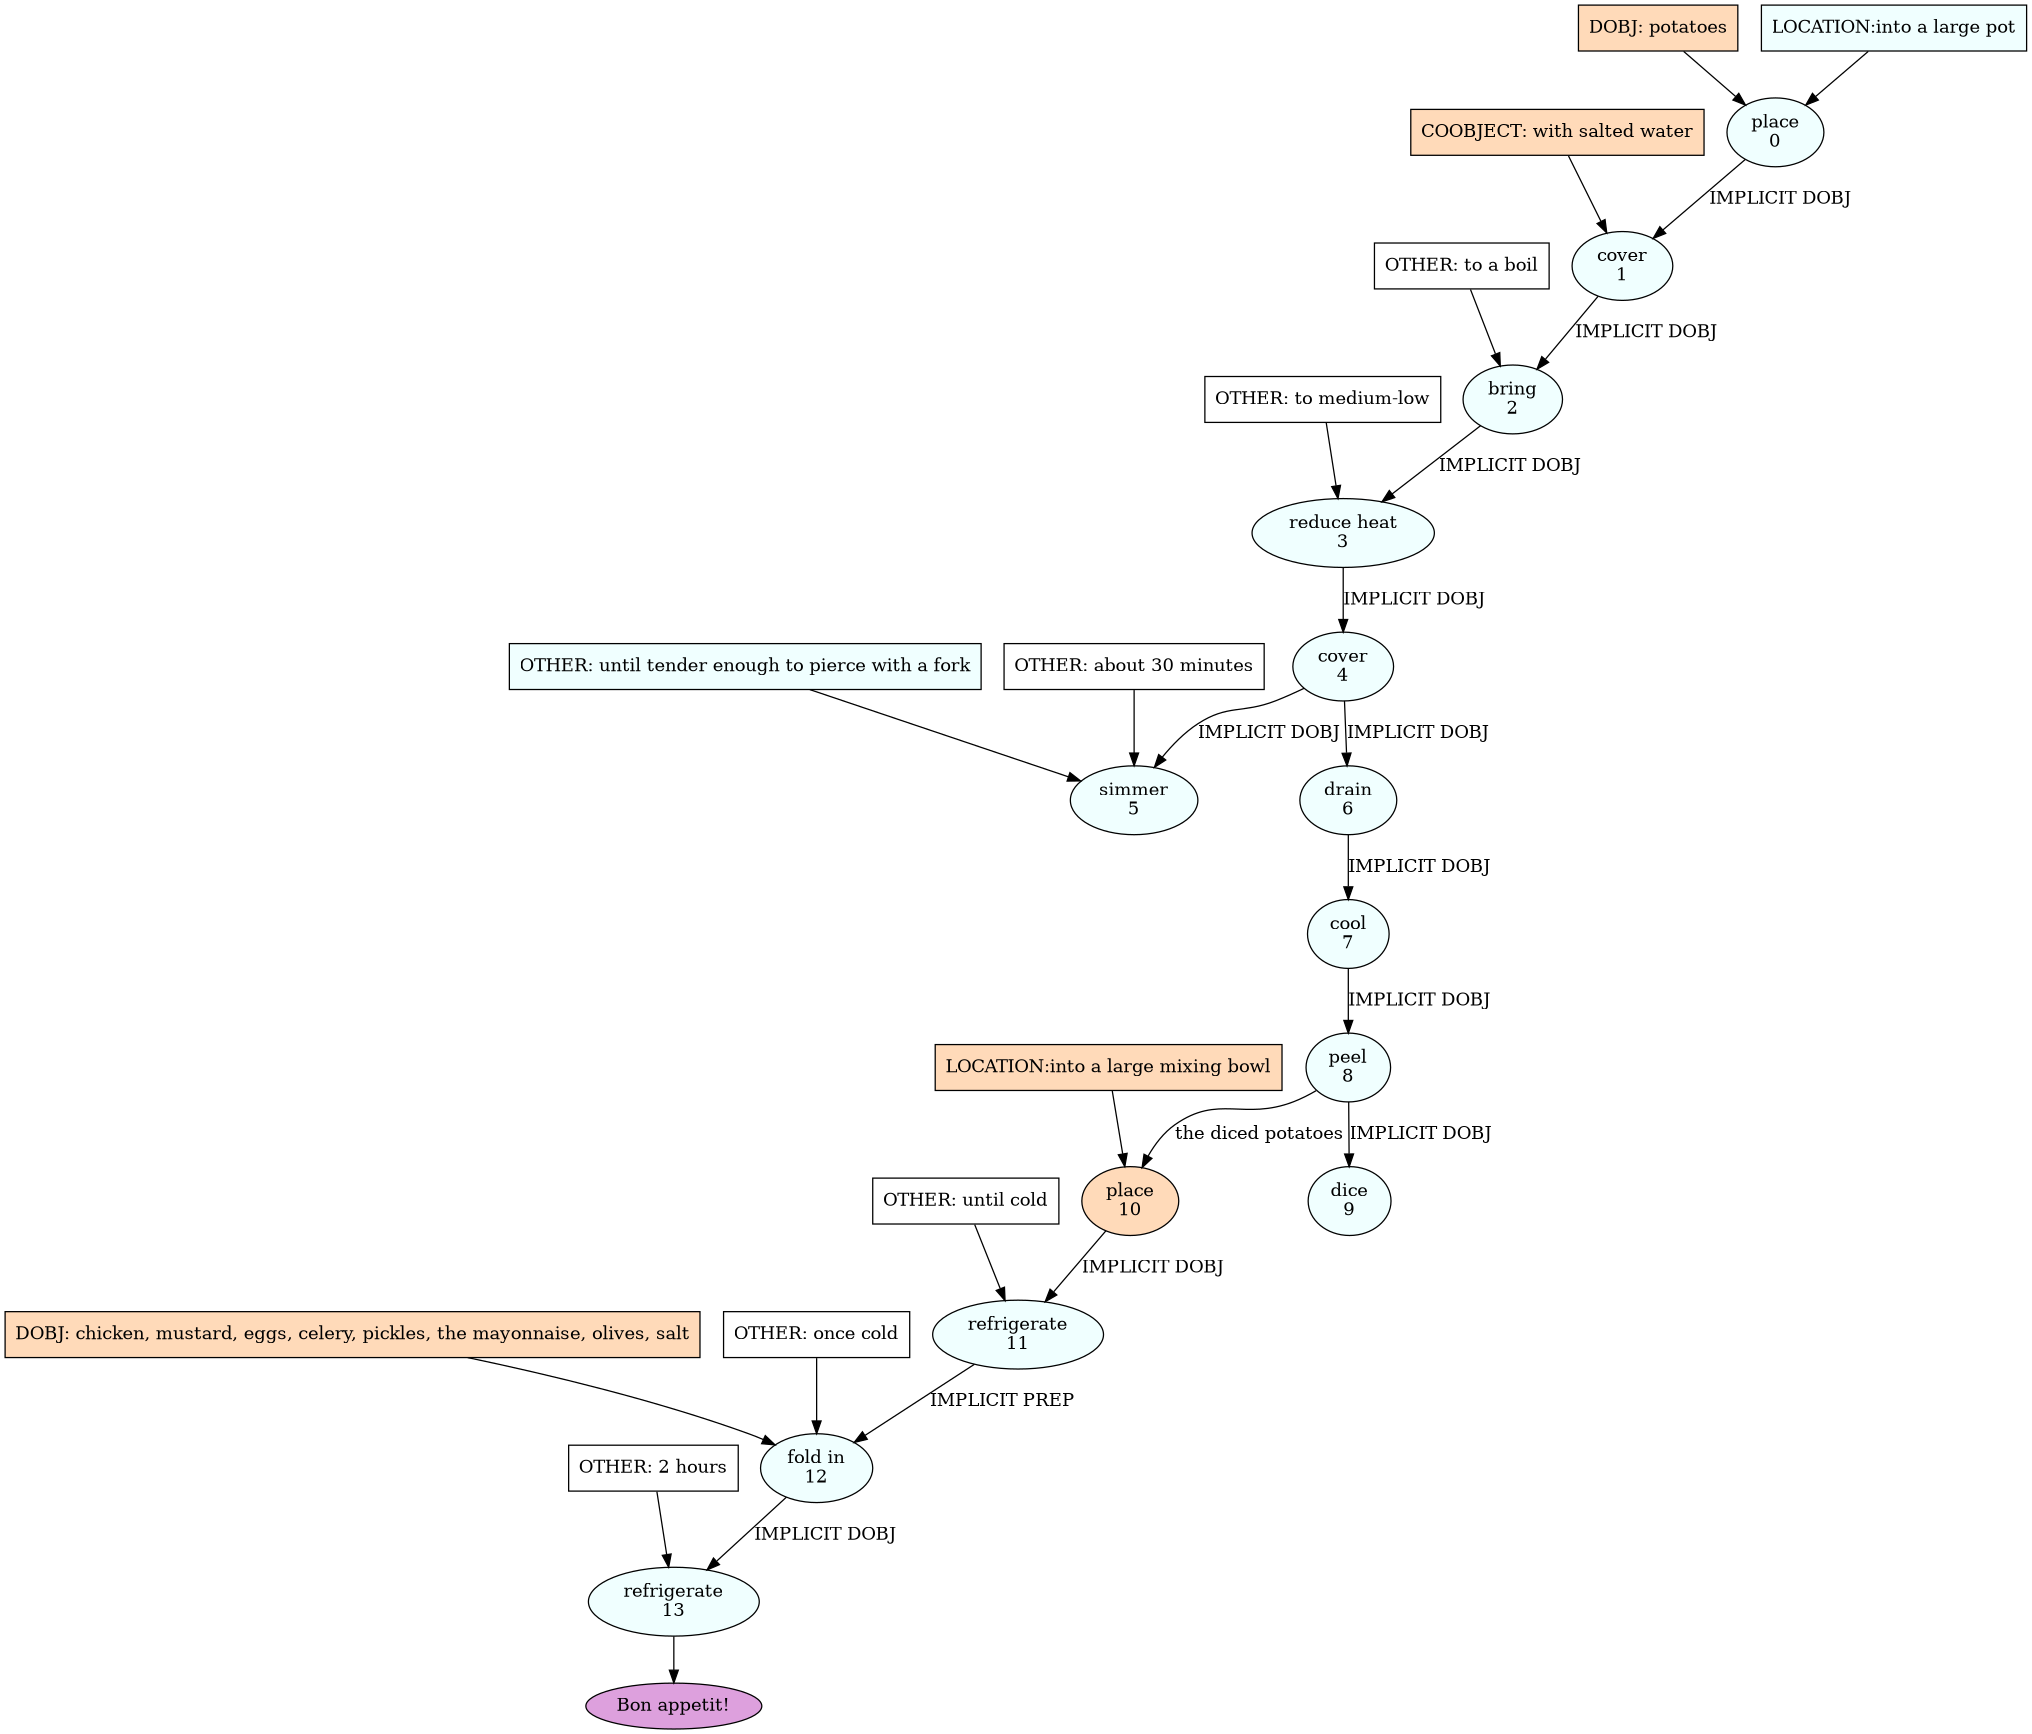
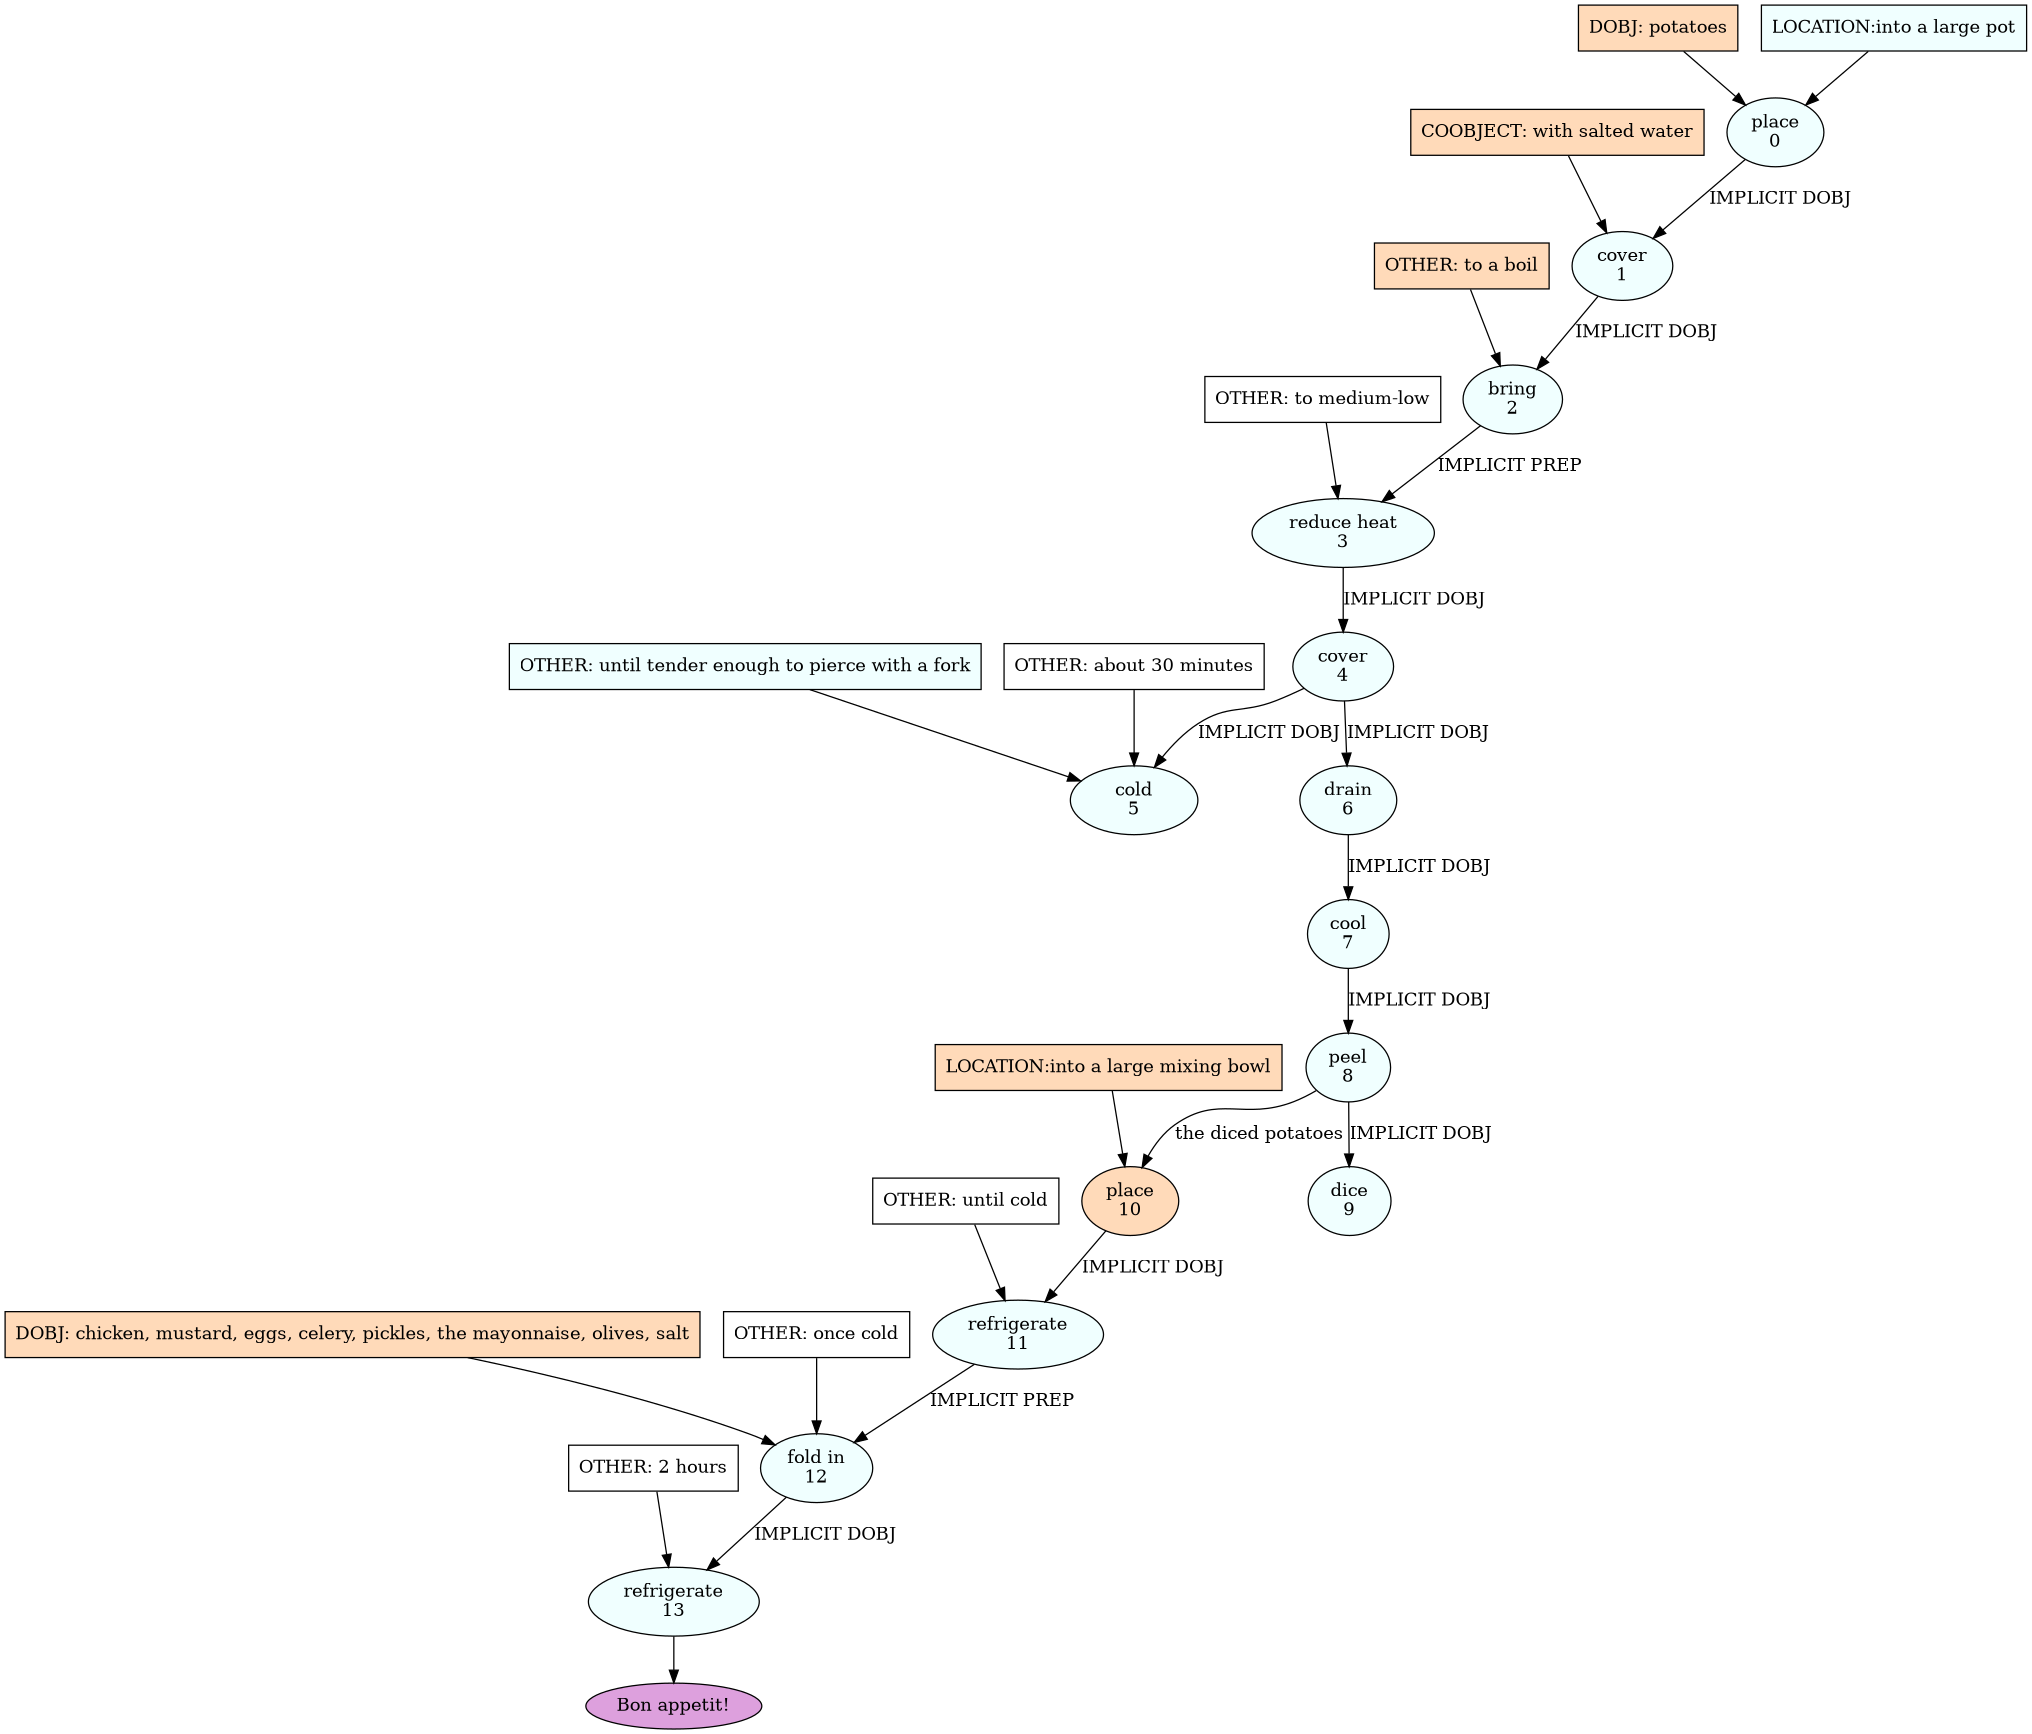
  digraph {
    node [fillcolor=azure shape=oval style=filled]
    n1 [label="place\n0"]
    n2 [label="cover\n1"]
    n3 [label="bring\n2"]
    n4 [label="reduce heat\n3"]
    n5 [label="cover\n4"]
-   n6 [label="simmer\n5"]
+   n6 [label="cold\n5"]
    n7 [label="drain\n6"]
    n8 [label="cool\n7"]
    n9 [label="peel\n8"]
    n10 [label="dice\n9"]
    n11 [fillcolor=peachpuff label="place\n10"]
    n12 [label="refrigerate\n11"]
    n13 [label="fold in\n12"]
    n14 [label="refrigerate\n13"]
    n15 [fillcolor=plum label="Bon appetit!"]
    n16 [fillcolor=peachpuff label="DOBJ: potatoes" shape=box]
    n17 [label="LOCATION:into a large pot" shape=box]
    n18 [fillcolor=peachpuff label="COOBJECT: with salted water" shape=box]
-   n19 [fillcolor=white label="OTHER: to a boil" shape=box]
+   n19 [fillcolor=peachpuff label="OTHER: to a boil" shape=box]
    n20 [fillcolor=white label="OTHER: to medium-low" shape=box]
    n21 [label="OTHER: until tender enough to pierce with a fork" shape=box]
    n22 [fillcolor=white label="OTHER: about 30 minutes" shape=box]
    n23 [fillcolor=peachpuff label="LOCATION:into a large mixing bowl" shape=box]
    n24 [fillcolor=white label="OTHER: until cold" shape=box]
    n25 [fillcolor=peachpuff label="DOBJ: chicken, mustard, eggs, celery, pickles, the mayonnaise, olives, salt" shape=box]
    n26 [fillcolor=white label="OTHER: once cold" shape=box]
    n27 [fillcolor=white label="OTHER: 2 hours" shape=box]
    n1 -> n2 [label="IMPLICIT DOBJ"]
    n2 -> n3 [label="IMPLICIT DOBJ"]
-   n3 -> n4 [label="IMPLICIT DOBJ"]
+   n3 -> n4 [label="IMPLICIT PREP"]
    n4 -> n5 [label="IMPLICIT DOBJ"]
    n5 -> n6 [label="IMPLICIT DOBJ"]
    n5 -> n7 [label="IMPLICIT DOBJ"]
    n7 -> n8 [label="IMPLICIT DOBJ"]
    n8 -> n9 [label="IMPLICIT DOBJ"]
    n9 -> n10 [label="IMPLICIT DOBJ"]
    n9 -> n11 [label="the diced potatoes"]
    n11 -> n12 [label="IMPLICIT DOBJ"]
    n12 -> n13 [label="IMPLICIT PREP"]
    n13 -> n14 [label="IMPLICIT DOBJ"]
    n14 -> n15
    n16 -> n1
    n17 -> n1
    n18 -> n2
    n19 -> n3
    n20 -> n4
    n21 -> n6
    n22 -> n6
    n23 -> n11
    n24 -> n12
    n25 -> n13
    n26 -> n13
    n27 -> n14
  }
